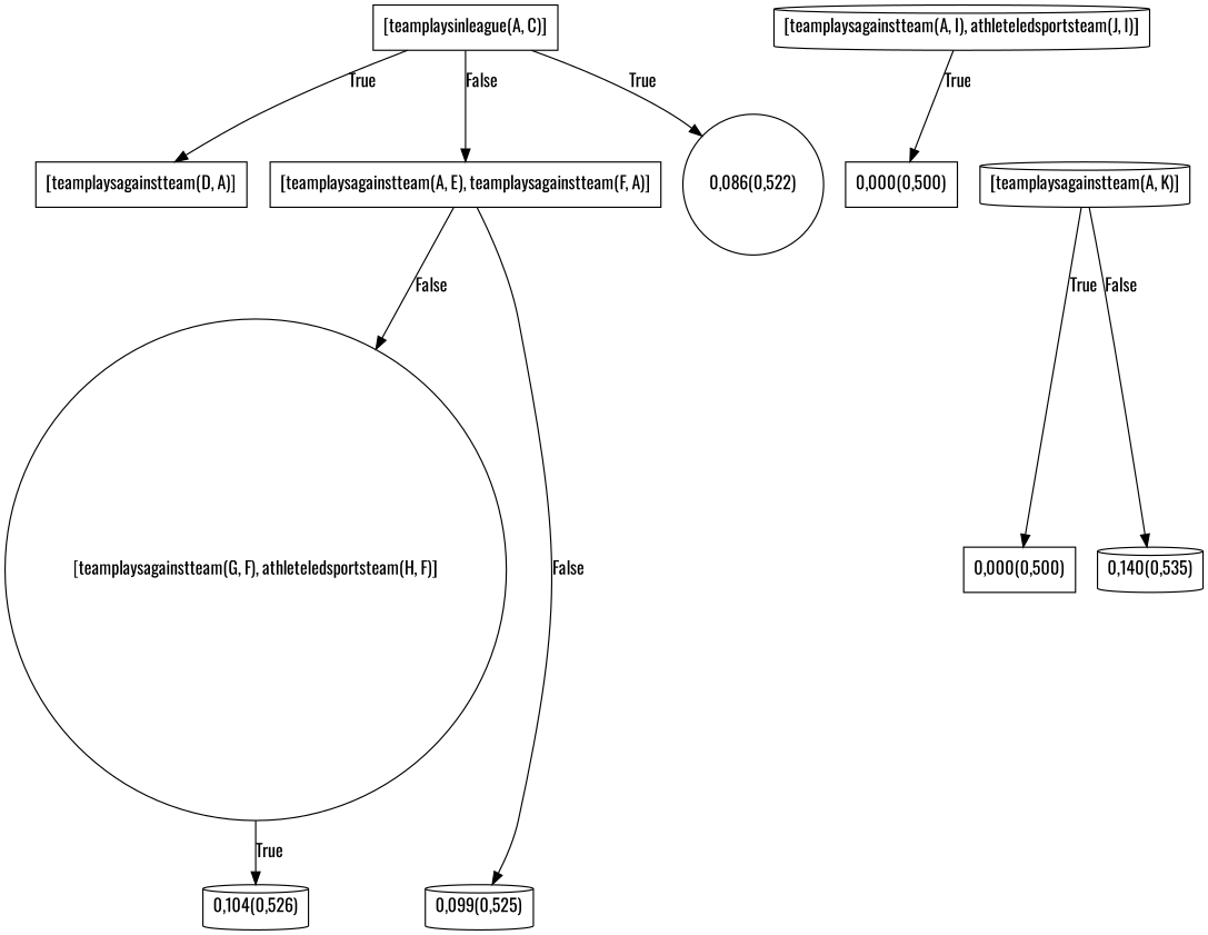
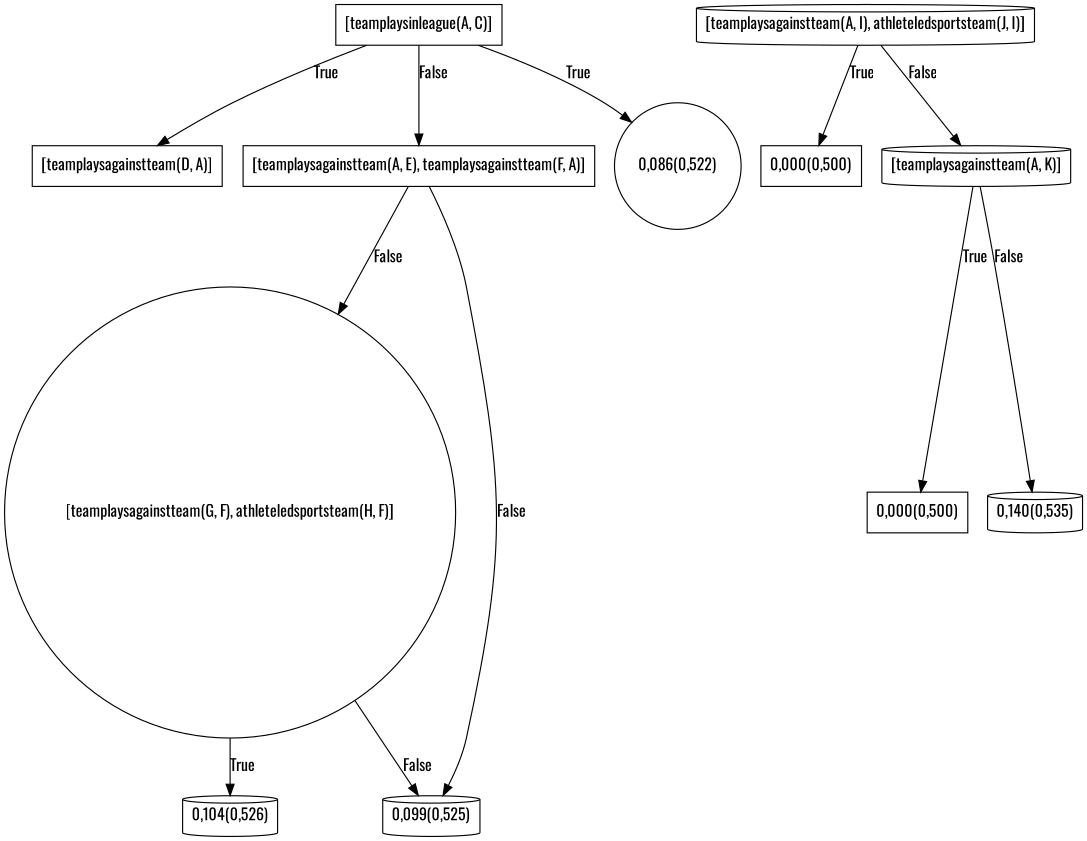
  digraph {
    fontname=Oswald
    node [fontname=Oswald shape=box]
    edge [fontname=Oswald]
    n1 [label="[teamplaysinleague(A, C)]"]
    n2 [label="[teamplaysagainstteam(D, A)]"]
    n3 [label="[teamplaysagainstteam(A, E), teamplaysagainstteam(F, A)]"]
    n4 [label="0,086(0,522)" shape=circle]
    n5 [label="[teamplaysagainstteam(G, F), athleteledsportsteam(H, F)]" shape=circle]
    n6 [label="0,099(0,525)" shape=cylinder]
    n7 [label="0,104(0,526)" shape=cylinder]
    n8 [label="[teamplaysagainstteam(A, I), athleteledsportsteam(J, I)]" shape=cylinder]
    n9 [label="0,000(0,500)"]
    n10 [label="[teamplaysagainstteam(A, K)]" shape=cylinder]
    n11 [label="0,000(0,500)"]
    n12 [label="0,140(0,535)" shape=cylinder]
    n1 -> n2 [label=True]
    n1 -> n3 [label=False]
    n1 -> n4 [label=True]
    n3 -> n5 [label=False]
    n3 -> n6 [label=False]
+   n5 -> n6 [label=False]
    n5 -> n7 [label=True]
    n8 -> n9 [label=True]
+   n8 -> n10 [label=False]
    n10 -> n11 [label=True]
    n10 -> n12 [label=False]
  }
